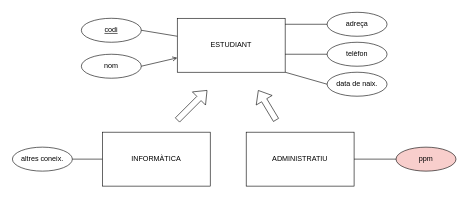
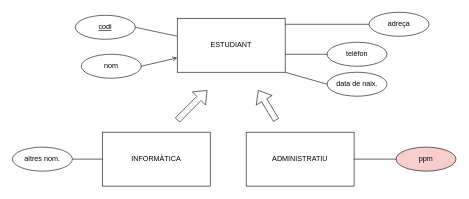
  <mxCell id="0" />
  <mxCell id="1" parent="0" />
  <mxCell id="2" value="ESTUDIANT" style="rounded=0;whiteSpace=wrap;html=1;" parent="1" vertex="1"><mxGeometry x="295" y="30" width="180" height="90" as="geometry" /></mxCell>
- <mxCell id="3" value="&lt;u&gt;codi&lt;/u&gt;" style="ellipse;whiteSpace=wrap;html=1;" parent="1" vertex="1"><mxGeometry x="135" y="30" width="100" height="40" as="geometry" /></mxCell>
+ <mxCell id="3" value="&lt;u&gt;codi&lt;/u&gt;" style="ellipse;whiteSpace=wrap;html=1;" parent="1" vertex="1"><mxGeometry x="125" y="25" width="100" height="40" as="geometry" /></mxCell>
  <mxCell id="4" value="" style="endArrow=none;html=1;rounded=0;entryX=0;entryY=0.333;entryDx=0;entryDy=0;entryPerimeter=0;exitX=1;exitY=0.5;exitDx=0;exitDy=0;" parent="1" source="3" target="2" edge="1"><mxGeometry width="50" height="50" relative="1" as="geometry"><mxPoint x="195" y="30" as="sourcePoint" /><mxPoint x="225" y="0" as="targetPoint" /></mxGeometry></mxCell>
  <mxCell id="5" value="nom" style="ellipse;whiteSpace=wrap;html=1;" parent="1" vertex="1"><mxGeometry x="135" y="90" width="100" height="40" as="geometry" /></mxCell>
  <mxCell id="6" value="" style="endArrow=open;html=1;rounded=0;exitX=1;exitY=0.5;exitDx=0;exitDy=0;" parent="1" source="5" target="2" edge="1"><mxGeometry width="50" height="50" relative="1" as="geometry"><mxPoint x="125" y="100" as="sourcePoint" /><mxPoint x="245" y="300" as="targetPoint" /></mxGeometry></mxCell>
  <mxCell id="7" value="INFORMÀTICA" style="rounded=0;whiteSpace=wrap;html=1;" parent="1" vertex="1"><mxGeometry x="170" y="220" width="180" height="90" as="geometry" /></mxCell>
- <mxCell id="8" value="altres coneix." style="ellipse;whiteSpace=wrap;html=1;" parent="1" vertex="1"><mxGeometry x="20" y="245" width="100" height="40" as="geometry" /></mxCell>
+ <mxCell id="8" value="altres nom." style="ellipse;whiteSpace=wrap;html=1;" parent="1" vertex="1"><mxGeometry x="20" y="245" width="100" height="40" as="geometry" /></mxCell>
  <mxCell id="9" value="" style="endArrow=none;html=1;rounded=0;exitX=1;exitY=0.5;exitDx=0;exitDy=0;" parent="1" source="8" target="7" edge="1"><mxGeometry width="50" height="50" relative="1" as="geometry"><mxPoint x="-20" y="425" as="sourcePoint" /><mxPoint x="100" y="625" as="targetPoint" /></mxGeometry></mxCell>
  <mxCell id="10" value="ADMINISTRATIU" style="rounded=0;whiteSpace=wrap;html=1;" parent="1" vertex="1"><mxGeometry x="410" y="220" width="180" height="90" as="geometry" /></mxCell>
  <mxCell id="11" value="ppm" style="ellipse;whiteSpace=wrap;html=1;fillColor=#f8cecc;" parent="1" vertex="1"><mxGeometry x="660" y="245" width="100" height="40" as="geometry" /></mxCell>
  <mxCell id="12" value="" style="endArrow=none;html=1;rounded=0;exitX=0;exitY=0.5;exitDx=0;exitDy=0;entryX=1;entryY=0.5;entryDx=0;entryDy=0;" parent="1" source="11" target="10" edge="1"><mxGeometry width="50" height="50" relative="1" as="geometry"><mxPoint x="670" y="415" as="sourcePoint" /><mxPoint x="840" y="411" as="targetPoint" /></mxGeometry></mxCell>
  <mxCell id="13" value="" style="shape=flexArrow;endArrow=classic;html=1;rounded=0;" parent="1" edge="1"><mxGeometry width="50" height="50" relative="1" as="geometry"><mxPoint x="460" y="200" as="sourcePoint" /><mxPoint x="430" y="150" as="targetPoint" /></mxGeometry></mxCell>
  <mxCell id="14" value="" style="shape=flexArrow;endArrow=classic;html=1;rounded=0;" parent="1" edge="1"><mxGeometry width="50" height="50" relative="1" as="geometry"><mxPoint x="295" y="200" as="sourcePoint" /><mxPoint x="345" y="150" as="targetPoint" /></mxGeometry></mxCell>
- <mxCell id="15" value="adreça" style="ellipse;whiteSpace=wrap;html=1;" parent="1" vertex="1"><mxGeometry x="545" y="20" width="100" height="40" as="geometry" /></mxCell>
+ <mxCell id="15" value="adreça" style="ellipse;whiteSpace=wrap;html=1;" parent="1" vertex="1"><mxGeometry x="615" y="20" width="100" height="40" as="geometry" /></mxCell>
  <mxCell id="16" value="" style="endArrow=none;html=1;rounded=0;exitX=0;exitY=0.5;exitDx=0;exitDy=0;entryX=1;entryY=0.5;entryDx=0;entryDy=0;" parent="1" source="15" edge="1"><mxGeometry width="50" height="50" relative="1" as="geometry"><mxPoint x="555" y="190" as="sourcePoint" /><mxPoint x="475" y="40" as="targetPoint" /></mxGeometry></mxCell>
  <mxCell id="17" value="telèfon" style="ellipse;whiteSpace=wrap;html=1;" parent="1" vertex="1"><mxGeometry x="545" y="70" width="100" height="40" as="geometry" /></mxCell>
  <mxCell id="18" value="" style="endArrow=none;html=1;rounded=0;exitX=0;exitY=0.5;exitDx=0;exitDy=0;entryX=1;entryY=0.5;entryDx=0;entryDy=0;" parent="1" source="17" edge="1"><mxGeometry width="50" height="50" relative="1" as="geometry"><mxPoint x="555" y="240" as="sourcePoint" /><mxPoint x="475" y="90" as="targetPoint" /></mxGeometry></mxCell>
  <mxCell id="19" value="data de naix." style="ellipse;whiteSpace=wrap;html=1;" vertex="1" parent="1"><mxGeometry x="545" y="120" width="100" height="40" as="geometry" /></mxCell>
  <mxCell id="20" value="" style="endArrow=none;html=1;rounded=0;exitX=0;exitY=0.5;exitDx=0;exitDy=0;entryX=1;entryY=1;entryDx=0;entryDy=0;" edge="1" parent="1" source="19" target="2"><mxGeometry width="50" height="50" relative="1" as="geometry"><mxPoint x="555" y="290" as="sourcePoint" /><mxPoint x="475" y="140" as="targetPoint" /></mxGeometry></mxCell>
